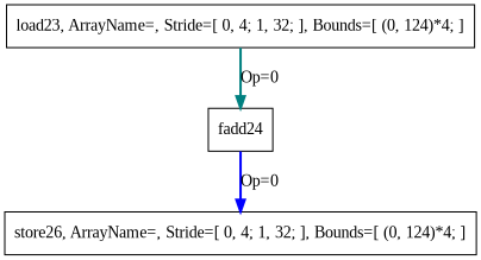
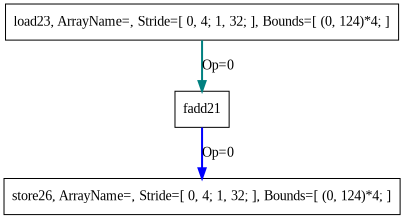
  digraph {
    fontname="Liberation Serif"
    node [color=black shape=box fontname="Liberation Serif"]
    edge [style=bold fontname="Liberation Serif"]
    n1 [label="load23, ArrayName=, Stride=[ 0, 4; 1, 32; ], Bounds=[ (0, 124)*4; ]"]
-   n2 [label=fadd24]
+   n2 [label=fadd21]
    n3 [label="store26, ArrayName=, Stride=[ 0, 4; 1, 32; ], Bounds=[ (0, 124)*4; ]"]
    n1 -> n2 [color=teal label="Op=0"]
    n2 -> n3 [color=blue label="Op=0"]
  }
